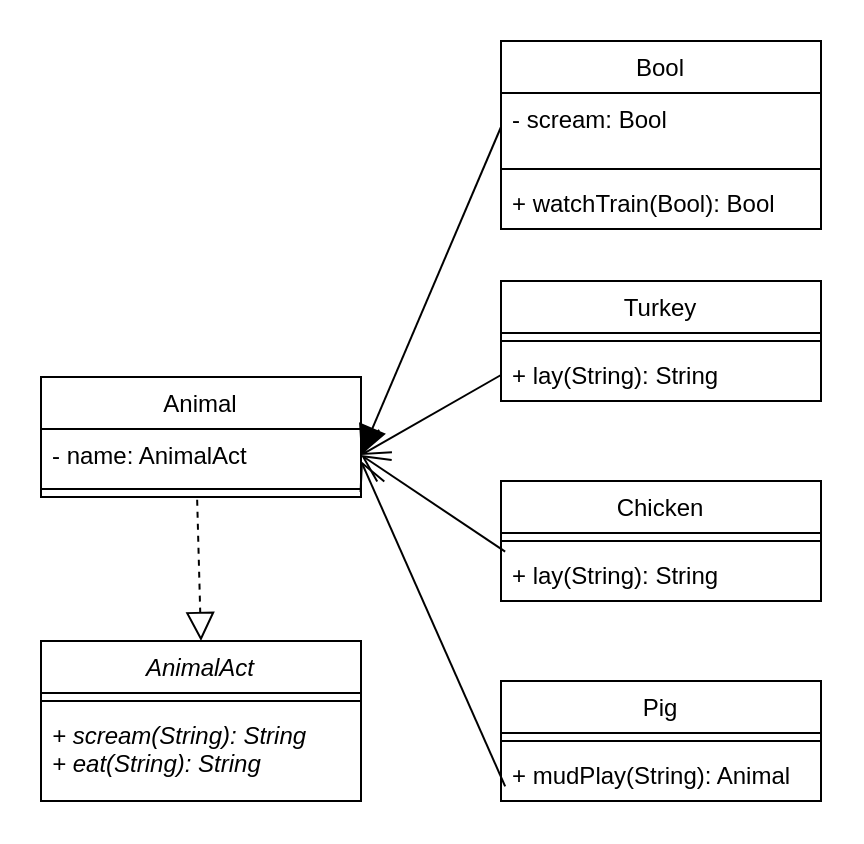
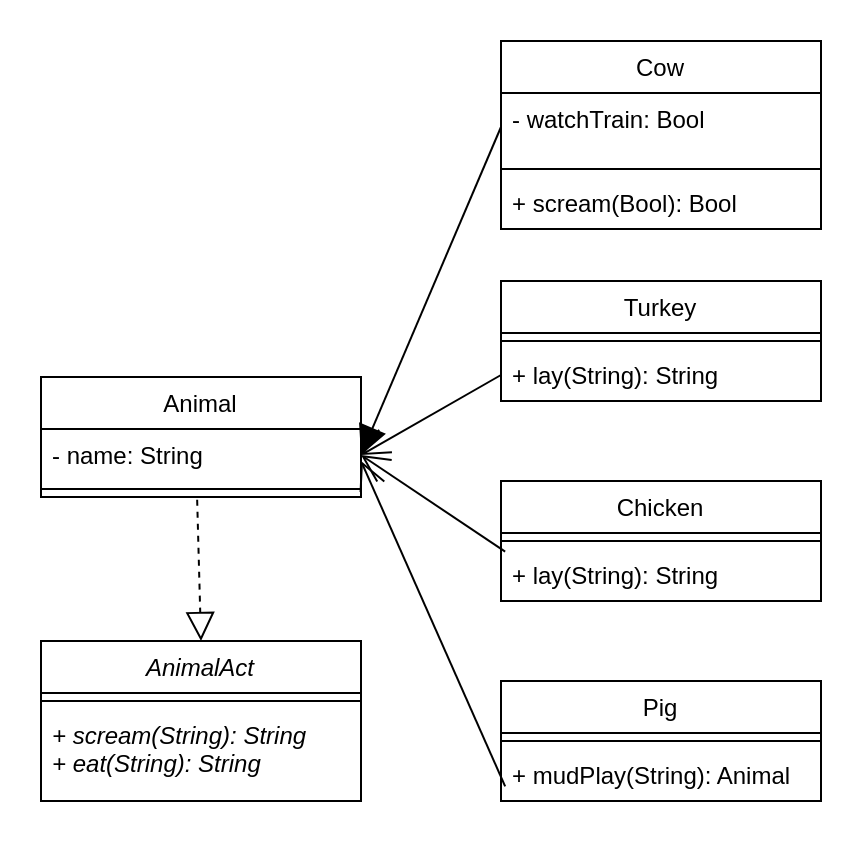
  <mxCell id="0" />
  <mxCell id="1" parent="0" />
  <mxCell id="2" value="AnimalAct" style="swimlane;fontStyle=2;align=center;verticalAlign=top;childLayout=stackLayout;horizontal=1;startSize=26;horizontalStack=0;resizeParent=1;resizeParentMax=0;resizeLast=0;collapsible=1;marginBottom=0;" vertex="1" parent="1"><mxGeometry x="20" y="320" width="160" height="80" as="geometry" /></mxCell>
  <mxCell id="3" value="" style="line;strokeWidth=1;fillColor=none;align=left;verticalAlign=middle;spacingTop=-1;spacingLeft=3;spacingRight=3;rotatable=0;labelPosition=right;points=[];portConstraint=eastwest;" vertex="1" parent="2"><mxGeometry y="26" width="160" height="8" as="geometry" /></mxCell>
  <mxCell id="4" value="+ scream(String): String&#10;+ eat(String): String" style="text;strokeColor=none;fillColor=none;align=left;verticalAlign=top;spacingLeft=4;spacingRight=4;overflow=hidden;rotatable=0;points=[[0,0.5],[1,0.5]];portConstraint=eastwest;fontStyle=2" vertex="1" parent="2"><mxGeometry y="34" width="160" height="46" as="geometry" /></mxCell>
  <mxCell id="5" value="Pig" style="swimlane;fontStyle=0;align=center;verticalAlign=top;childLayout=stackLayout;horizontal=1;startSize=26;horizontalStack=0;resizeParent=1;resizeParentMax=0;resizeLast=0;collapsible=1;marginBottom=0;" vertex="1" parent="1"><mxGeometry x="250" y="340" width="160" height="60" as="geometry" /></mxCell>
  <mxCell id="6" value="" style="line;strokeWidth=1;fillColor=none;align=left;verticalAlign=middle;spacingTop=-1;spacingLeft=3;spacingRight=3;rotatable=0;labelPosition=right;points=[];portConstraint=eastwest;" vertex="1" parent="5"><mxGeometry y="26" width="160" height="8" as="geometry" /></mxCell>
  <mxCell id="7" value="+ mudPlay(String): Animal" style="text;strokeColor=none;fillColor=none;align=left;verticalAlign=top;spacingLeft=4;spacingRight=4;overflow=hidden;rotatable=0;points=[[0,0.5],[1,0.5]];portConstraint=eastwest;" vertex="1" parent="5"><mxGeometry y="34" width="160" height="26" as="geometry" /></mxCell>
  <mxCell id="8" value="Chicken" style="swimlane;fontStyle=0;align=center;verticalAlign=top;childLayout=stackLayout;horizontal=1;startSize=26;horizontalStack=0;resizeParent=1;resizeParentMax=0;resizeLast=0;collapsible=1;marginBottom=0;" vertex="1" parent="1"><mxGeometry x="250" y="240" width="160" height="60" as="geometry" /></mxCell>
  <mxCell id="9" value="" style="line;strokeWidth=1;fillColor=none;align=left;verticalAlign=middle;spacingTop=-1;spacingLeft=3;spacingRight=3;rotatable=0;labelPosition=right;points=[];portConstraint=eastwest;" vertex="1" parent="8"><mxGeometry y="26" width="160" height="8" as="geometry" /></mxCell>
  <mxCell id="10" value="+ lay(String): String" style="text;strokeColor=none;fillColor=none;align=left;verticalAlign=top;spacingLeft=4;spacingRight=4;overflow=hidden;rotatable=0;points=[[0,0.5],[1,0.5]];portConstraint=eastwest;" vertex="1" parent="8"><mxGeometry y="34" width="160" height="26" as="geometry" /></mxCell>
  <mxCell id="11" value="Turkey" style="swimlane;fontStyle=0;align=center;verticalAlign=top;childLayout=stackLayout;horizontal=1;startSize=26;horizontalStack=0;resizeParent=1;resizeParentMax=0;resizeLast=0;collapsible=1;marginBottom=0;" vertex="1" parent="1"><mxGeometry x="250" y="140" width="160" height="60" as="geometry" /></mxCell>
  <mxCell id="12" value="" style="line;strokeWidth=1;fillColor=none;align=left;verticalAlign=middle;spacingTop=-1;spacingLeft=3;spacingRight=3;rotatable=0;labelPosition=right;points=[];portConstraint=eastwest;" vertex="1" parent="11"><mxGeometry y="26" width="160" height="8" as="geometry" /></mxCell>
  <mxCell id="13" value="+ lay(String): String" style="text;strokeColor=none;fillColor=none;align=left;verticalAlign=top;spacingLeft=4;spacingRight=4;overflow=hidden;rotatable=0;points=[[0,0.5],[1,0.5]];portConstraint=eastwest;" vertex="1" parent="11"><mxGeometry y="34" width="160" height="26" as="geometry" /></mxCell>
- <mxCell id="14" value="Bool" style="swimlane;fontStyle=0;align=center;verticalAlign=top;childLayout=stackLayout;horizontal=1;startSize=26;horizontalStack=0;resizeParent=1;resizeParentMax=0;resizeLast=0;collapsible=1;marginBottom=0;" vertex="1" parent="1"><mxGeometry x="250" y="20" width="160" height="94" as="geometry" /></mxCell>
- <mxCell id="15" value="- scream: Bool" style="text;strokeColor=none;fillColor=none;align=left;verticalAlign=top;spacingLeft=4;spacingRight=4;overflow=hidden;rotatable=0;points=[[0,0.5],[1,0.5]];portConstraint=eastwest;" vertex="1" parent="14"><mxGeometry y="26" width="160" height="34" as="geometry" /></mxCell>
+ <mxCell id="14" value="Cow" style="swimlane;fontStyle=0;align=center;verticalAlign=top;childLayout=stackLayout;horizontal=1;startSize=26;horizontalStack=0;resizeParent=1;resizeParentMax=0;resizeLast=0;collapsible=1;marginBottom=0;" vertex="1" parent="1"><mxGeometry x="250" y="20" width="160" height="94" as="geometry" /></mxCell>
+ <mxCell id="15" value="- watchTrain: Bool" style="text;strokeColor=none;fillColor=none;align=left;verticalAlign=top;spacingLeft=4;spacingRight=4;overflow=hidden;rotatable=0;points=[[0,0.5],[1,0.5]];portConstraint=eastwest;" vertex="1" parent="14"><mxGeometry y="26" width="160" height="34" as="geometry" /></mxCell>
  <mxCell id="16" value="" style="line;strokeWidth=1;fillColor=none;align=left;verticalAlign=middle;spacingTop=-1;spacingLeft=3;spacingRight=3;rotatable=0;labelPosition=right;points=[];portConstraint=eastwest;" vertex="1" parent="14"><mxGeometry y="60" width="160" height="8" as="geometry" /></mxCell>
- <mxCell id="17" value="+ watchTrain(Bool): Bool" style="text;strokeColor=none;fillColor=none;align=left;verticalAlign=top;spacingLeft=4;spacingRight=4;overflow=hidden;rotatable=0;points=[[0,0.5],[1,0.5]];portConstraint=eastwest;" vertex="1" parent="14"><mxGeometry y="68" width="160" height="26" as="geometry" /></mxCell>
+ <mxCell id="17" value="+ scream(Bool): Bool" style="text;strokeColor=none;fillColor=none;align=left;verticalAlign=top;spacingLeft=4;spacingRight=4;overflow=hidden;rotatable=0;points=[[0,0.5],[1,0.5]];portConstraint=eastwest;" vertex="1" parent="14"><mxGeometry y="68" width="160" height="26" as="geometry" /></mxCell>
  <mxCell id="18" value="" style="endArrow=block;dashed=1;endFill=0;endSize=12;html=1;exitX=0.488;exitY=1.167;exitDx=0;exitDy=0;exitPerimeter=0;entryX=0.5;entryY=0;entryDx=0;entryDy=0;" edge="1" parent="1" source="21" target="2"><mxGeometry width="160" relative="1" as="geometry"><mxPoint x="460" y="90" as="sourcePoint" /><mxPoint x="460" y="220" as="targetPoint" /></mxGeometry></mxCell>
  <mxCell id="19" value="Animal" style="swimlane;fontStyle=0;align=center;verticalAlign=top;childLayout=stackLayout;horizontal=1;startSize=26;horizontalStack=0;resizeParent=1;resizeParentMax=0;resizeLast=0;collapsible=1;marginBottom=0;" vertex="1" parent="1"><mxGeometry x="20" y="188" width="160" height="60" as="geometry" /></mxCell>
- <mxCell id="20" value="- name: AnimalAct" style="text;strokeColor=none;fillColor=none;align=left;verticalAlign=top;spacingLeft=4;spacingRight=4;overflow=hidden;rotatable=0;points=[[0,0.5],[1,0.5]];portConstraint=eastwest;" vertex="1" parent="19"><mxGeometry y="26" width="160" height="26" as="geometry" /></mxCell>
+ <mxCell id="20" value="- name: String" style="text;strokeColor=none;fillColor=none;align=left;verticalAlign=top;spacingLeft=4;spacingRight=4;overflow=hidden;rotatable=0;points=[[0,0.5],[1,0.5]];portConstraint=eastwest;" vertex="1" parent="19"><mxGeometry y="26" width="160" height="26" as="geometry" /></mxCell>
  <mxCell id="21" value="" style="line;strokeWidth=1;fillColor=none;align=left;verticalAlign=middle;spacingTop=-1;spacingLeft=3;spacingRight=3;rotatable=0;labelPosition=right;points=[];portConstraint=eastwest;" vertex="1" parent="19"><mxGeometry y="52" width="160" height="8" as="geometry" /></mxCell>
  <mxCell id="22" value="" style="endArrow=block;endFill=1;endSize=12;html=1;exitX=0;exitY=0.5;exitDx=0;exitDy=0;entryX=1;entryY=0.5;entryDx=0;entryDy=0;" edge="1" parent="1" source="15" target="20"><mxGeometry width="160" relative="1" as="geometry"><mxPoint x="60" y="120" as="sourcePoint" /><mxPoint x="220" y="120" as="targetPoint" /></mxGeometry></mxCell>
  <mxCell id="23" value="" style="endArrow=open;endFill=1;endSize=12;html=1;exitX=0;exitY=0.5;exitDx=0;exitDy=0;entryX=1;entryY=0.5;entryDx=0;entryDy=0;" edge="1" parent="1" source="13" target="20"><mxGeometry width="160" relative="1" as="geometry"><mxPoint x="70" y="640" as="sourcePoint" /><mxPoint x="230" y="640" as="targetPoint" /></mxGeometry></mxCell>
  <mxCell id="24" value="" style="endArrow=open;endFill=1;endSize=12;html=1;exitX=0.013;exitY=0.051;exitDx=0;exitDy=0;exitPerimeter=0;entryX=1;entryY=0.5;entryDx=0;entryDy=0;" edge="1" parent="1" source="10" target="20"><mxGeometry width="160" relative="1" as="geometry"><mxPoint x="110" y="490" as="sourcePoint" /><mxPoint x="270" y="490" as="targetPoint" /></mxGeometry></mxCell>
  <mxCell id="25" value="" style="endArrow=open;endFill=1;endSize=12;html=1;exitX=0.013;exitY=1.026;exitDx=0;exitDy=0;exitPerimeter=0;" edge="1" parent="1"><mxGeometry width="160" relative="1" as="geometry"><mxPoint x="252.08" y="392.676" as="sourcePoint" /><mxPoint x="180" y="230" as="targetPoint" /></mxGeometry></mxCell>
